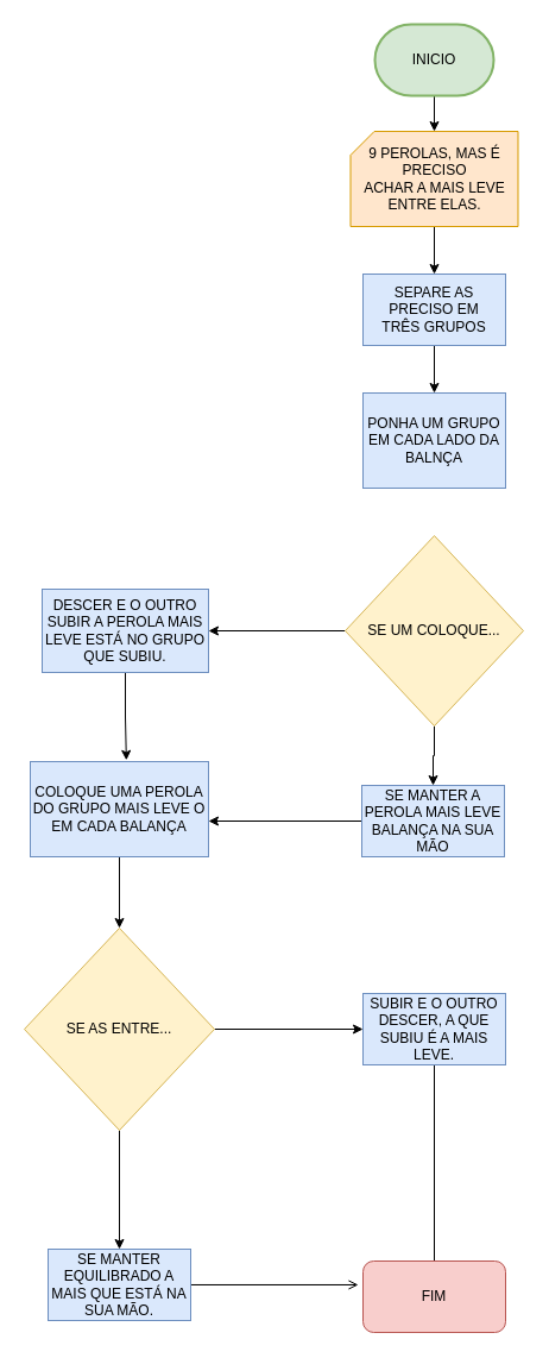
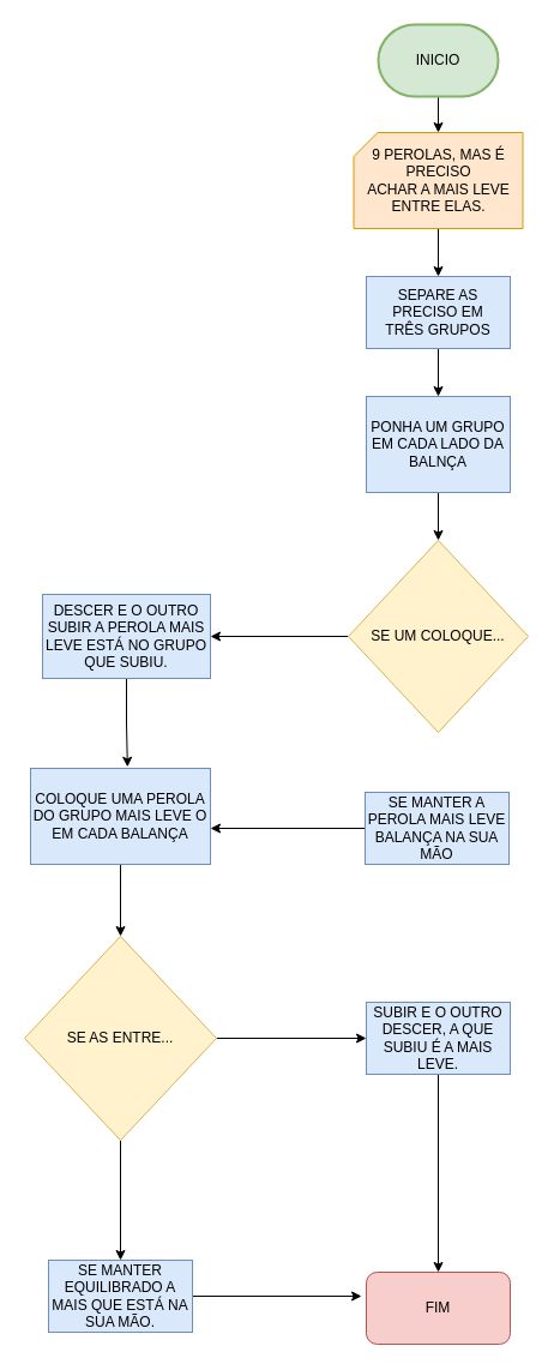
  <mxCell id="0" />
  <mxCell id="1" parent="0" />
  <mxCell id="2" style="edgeStyle=orthogonalEdgeStyle;rounded=0;orthogonalLoop=1;jettySize=auto;html=1;entryX=0.5;entryY=0;entryDx=0;entryDy=0;" parent="1" source="3" target="5" edge="1"><mxGeometry relative="1" as="geometry" /></mxCell>
  <mxCell id="3" value="SEPARE AS PRECISO EM&lt;br&gt;TRÊS GRUPOS" style="rounded=0;whiteSpace=wrap;html=1;fillColor=#dae8fc;strokeColor=#6c8ebf;" parent="1" vertex="1"><mxGeometry x="305" y="230" width="120" height="60" as="geometry" /></mxCell>
+ <mxCell id="4" value="" style="edgeStyle=orthogonalEdgeStyle;rounded=0;orthogonalLoop=1;jettySize=auto;html=1;" edge="1" parent="1" source="5" target="8"><mxGeometry relative="1" as="geometry" /></mxCell>
  <mxCell id="5" value="PONHA UM GRUPO EM CADA LADO DA BALNÇA" style="rounded=0;whiteSpace=wrap;html=1;fillColor=#dae8fc;strokeColor=#6c8ebf;" parent="1" vertex="1"><mxGeometry x="305" y="330" width="120" height="80" as="geometry" /></mxCell>
- <mxCell id="6" value="" style="edgeStyle=orthogonalEdgeStyle;rounded=0;orthogonalLoop=1;jettySize=auto;html=1;" edge="1" parent="1" source="8" target="12"><mxGeometry relative="1" as="geometry" /></mxCell>
  <mxCell id="7" value="" style="edgeStyle=orthogonalEdgeStyle;rounded=0;orthogonalLoop=1;jettySize=auto;html=1;" edge="1" parent="1" source="8" target="10"><mxGeometry relative="1" as="geometry" /></mxCell>
  <mxCell id="8" value="SE UM COLOQUE..." style="rhombus;whiteSpace=wrap;html=1;fillColor=#fff2cc;strokeColor=#d6b656;" parent="1" vertex="1"><mxGeometry x="290" y="450" width="150" height="160" as="geometry" /></mxCell>
  <mxCell id="9" style="edgeStyle=orthogonalEdgeStyle;rounded=0;orthogonalLoop=1;jettySize=auto;html=1;entryX=0.539;entryY=-0.015;entryDx=0;entryDy=0;entryPerimeter=0;" edge="1" parent="1" source="10" target="14"><mxGeometry relative="1" as="geometry" /></mxCell>
  <mxCell id="10" value="DESCER E O OUTRO SUBIR A PEROLA MAIS LEVE ESTÁ NO GRUPO QUE SUBIU." style="rounded=0;whiteSpace=wrap;html=1;fillColor=#dae8fc;strokeColor=#6c8ebf;" parent="1" vertex="1"><mxGeometry x="35" y="495" width="140" height="70" as="geometry" /></mxCell>
  <mxCell id="11" style="edgeStyle=orthogonalEdgeStyle;rounded=0;orthogonalLoop=1;jettySize=auto;html=1;entryX=1;entryY=0.625;entryDx=0;entryDy=0;entryPerimeter=0;" edge="1" parent="1" source="12" target="14"><mxGeometry relative="1" as="geometry" /></mxCell>
  <mxCell id="12" value="SE MANTER A PEROLA MAIS LEVE BALANÇA NA SUA MÃO" style="rounded=0;whiteSpace=wrap;html=1;fillColor=#dae8fc;strokeColor=#6c8ebf;" parent="1" vertex="1"><mxGeometry x="304" y="660" width="120" height="60" as="geometry" /></mxCell>
  <mxCell id="13" value="" style="edgeStyle=orthogonalEdgeStyle;rounded=0;orthogonalLoop=1;jettySize=auto;html=1;" edge="1" parent="1" source="14" target="17"><mxGeometry relative="1" as="geometry" /></mxCell>
  <mxCell id="14" value="COLOQUE UMA PEROLA DO GRUPO MAIS LEVE O EM CADA BALANÇA" style="rounded=0;whiteSpace=wrap;html=1;fillColor=#dae8fc;strokeColor=#6c8ebf;" parent="1" vertex="1"><mxGeometry x="25" y="640" width="150" height="80" as="geometry" /></mxCell>
  <mxCell id="15" style="edgeStyle=orthogonalEdgeStyle;rounded=0;orthogonalLoop=1;jettySize=auto;html=1;" parent="1" source="17" edge="1"><mxGeometry relative="1" as="geometry"><mxPoint x="305" y="865" as="targetPoint" /></mxGeometry></mxCell>
  <mxCell id="16" value="" style="edgeStyle=orthogonalEdgeStyle;rounded=0;orthogonalLoop=1;jettySize=auto;html=1;" edge="1" parent="1" source="17" target="21"><mxGeometry relative="1" as="geometry" /></mxCell>
  <mxCell id="17" value="SE AS ENTRE..." style="rhombus;whiteSpace=wrap;html=1;fillColor=#fff2cc;strokeColor=#d6b656;" parent="1" vertex="1"><mxGeometry x="20" y="780" width="160" height="170" as="geometry" /></mxCell>
- <mxCell id="18" style="edgeStyle=orthogonalEdgeStyle;rounded=0;orthogonalLoop=1;jettySize=auto;html=1;entryX=0.5;entryY=0;entryDx=0;entryDy=0;endArrow=none;" edge="1" parent="1" source="19" target="22"><mxGeometry relative="1" as="geometry" /></mxCell>
+ <mxCell id="18" style="edgeStyle=orthogonalEdgeStyle;rounded=0;orthogonalLoop=1;jettySize=auto;html=1;entryX=0.5;entryY=0;entryDx=0;entryDy=0;" edge="1" parent="1" source="19" target="22"><mxGeometry relative="1" as="geometry" /></mxCell>
  <mxCell id="19" value="SUBIR E O OUTRO DESCER, A QUE SUBIU É A MAIS LEVE." style="rounded=0;whiteSpace=wrap;html=1;fillColor=#dae8fc;strokeColor=#6c8ebf;" parent="1" vertex="1"><mxGeometry x="305" y="835" width="120" height="60" as="geometry" /></mxCell>
- <mxCell id="20" style="edgeStyle=orthogonalEdgeStyle;rounded=0;orthogonalLoop=1;jettySize=auto;html=1;entryX=-0.033;entryY=0.333;entryDx=0;entryDy=0;entryPerimeter=0;endArrow=open;" parent="1" source="21" target="22" edge="1"><mxGeometry relative="1" as="geometry" /></mxCell>
+ <mxCell id="20" style="edgeStyle=orthogonalEdgeStyle;rounded=0;orthogonalLoop=1;jettySize=auto;html=1;entryX=-0.033;entryY=0.333;entryDx=0;entryDy=0;entryPerimeter=0;" parent="1" source="21" target="22" edge="1"><mxGeometry relative="1" as="geometry" /></mxCell>
  <mxCell id="21" value="SE MANTER EQUILIBRADO A MAIS QUE ESTÁ NA SUA MÃO." style="rounded=0;whiteSpace=wrap;html=1;fillColor=#dae8fc;strokeColor=#6c8ebf;" parent="1" vertex="1"><mxGeometry x="40" y="1050" width="120" height="60" as="geometry" /></mxCell>
  <mxCell id="22" value="FIM" style="rounded=1;whiteSpace=wrap;html=1;fillColor=#f8cecc;strokeColor=#b85450;" parent="1" vertex="1"><mxGeometry x="305" y="1060" width="120" height="60" as="geometry" /></mxCell>
  <mxCell id="23" style="edgeStyle=orthogonalEdgeStyle;rounded=0;orthogonalLoop=1;jettySize=auto;html=1;entryX=0.5;entryY=0;entryDx=0;entryDy=0;entryPerimeter=0;" edge="1" parent="1" source="24" target="26"><mxGeometry relative="1" as="geometry" /></mxCell>
  <mxCell id="24" value="INICIO" style="strokeWidth=2;html=1;shape=mxgraph.flowchart.terminator;whiteSpace=wrap;fillColor=#d5e8d4;strokeColor=#82b366;" vertex="1" parent="1"><mxGeometry x="315" y="20" width="100" height="60" as="geometry" /></mxCell>
  <mxCell id="25" value="" style="edgeStyle=orthogonalEdgeStyle;rounded=0;orthogonalLoop=1;jettySize=auto;html=1;" edge="1" parent="1" source="26" target="3"><mxGeometry relative="1" as="geometry" /></mxCell>
  <mxCell id="26" value="9 PEROLAS, MAS É PRECISO&lt;br&gt;ACHAR A MAIS LEVE ENTRE ELAS." style="verticalLabelPosition=middle;verticalAlign=middle;html=1;shape=card;whiteSpace=wrap;size=20;arcSize=12;labelPosition=center;align=center;fillColor=#ffe6cc;strokeColor=#d79b00;" vertex="1" parent="1"><mxGeometry x="294.5" y="110" width="141" height="80" as="geometry" /></mxCell>
